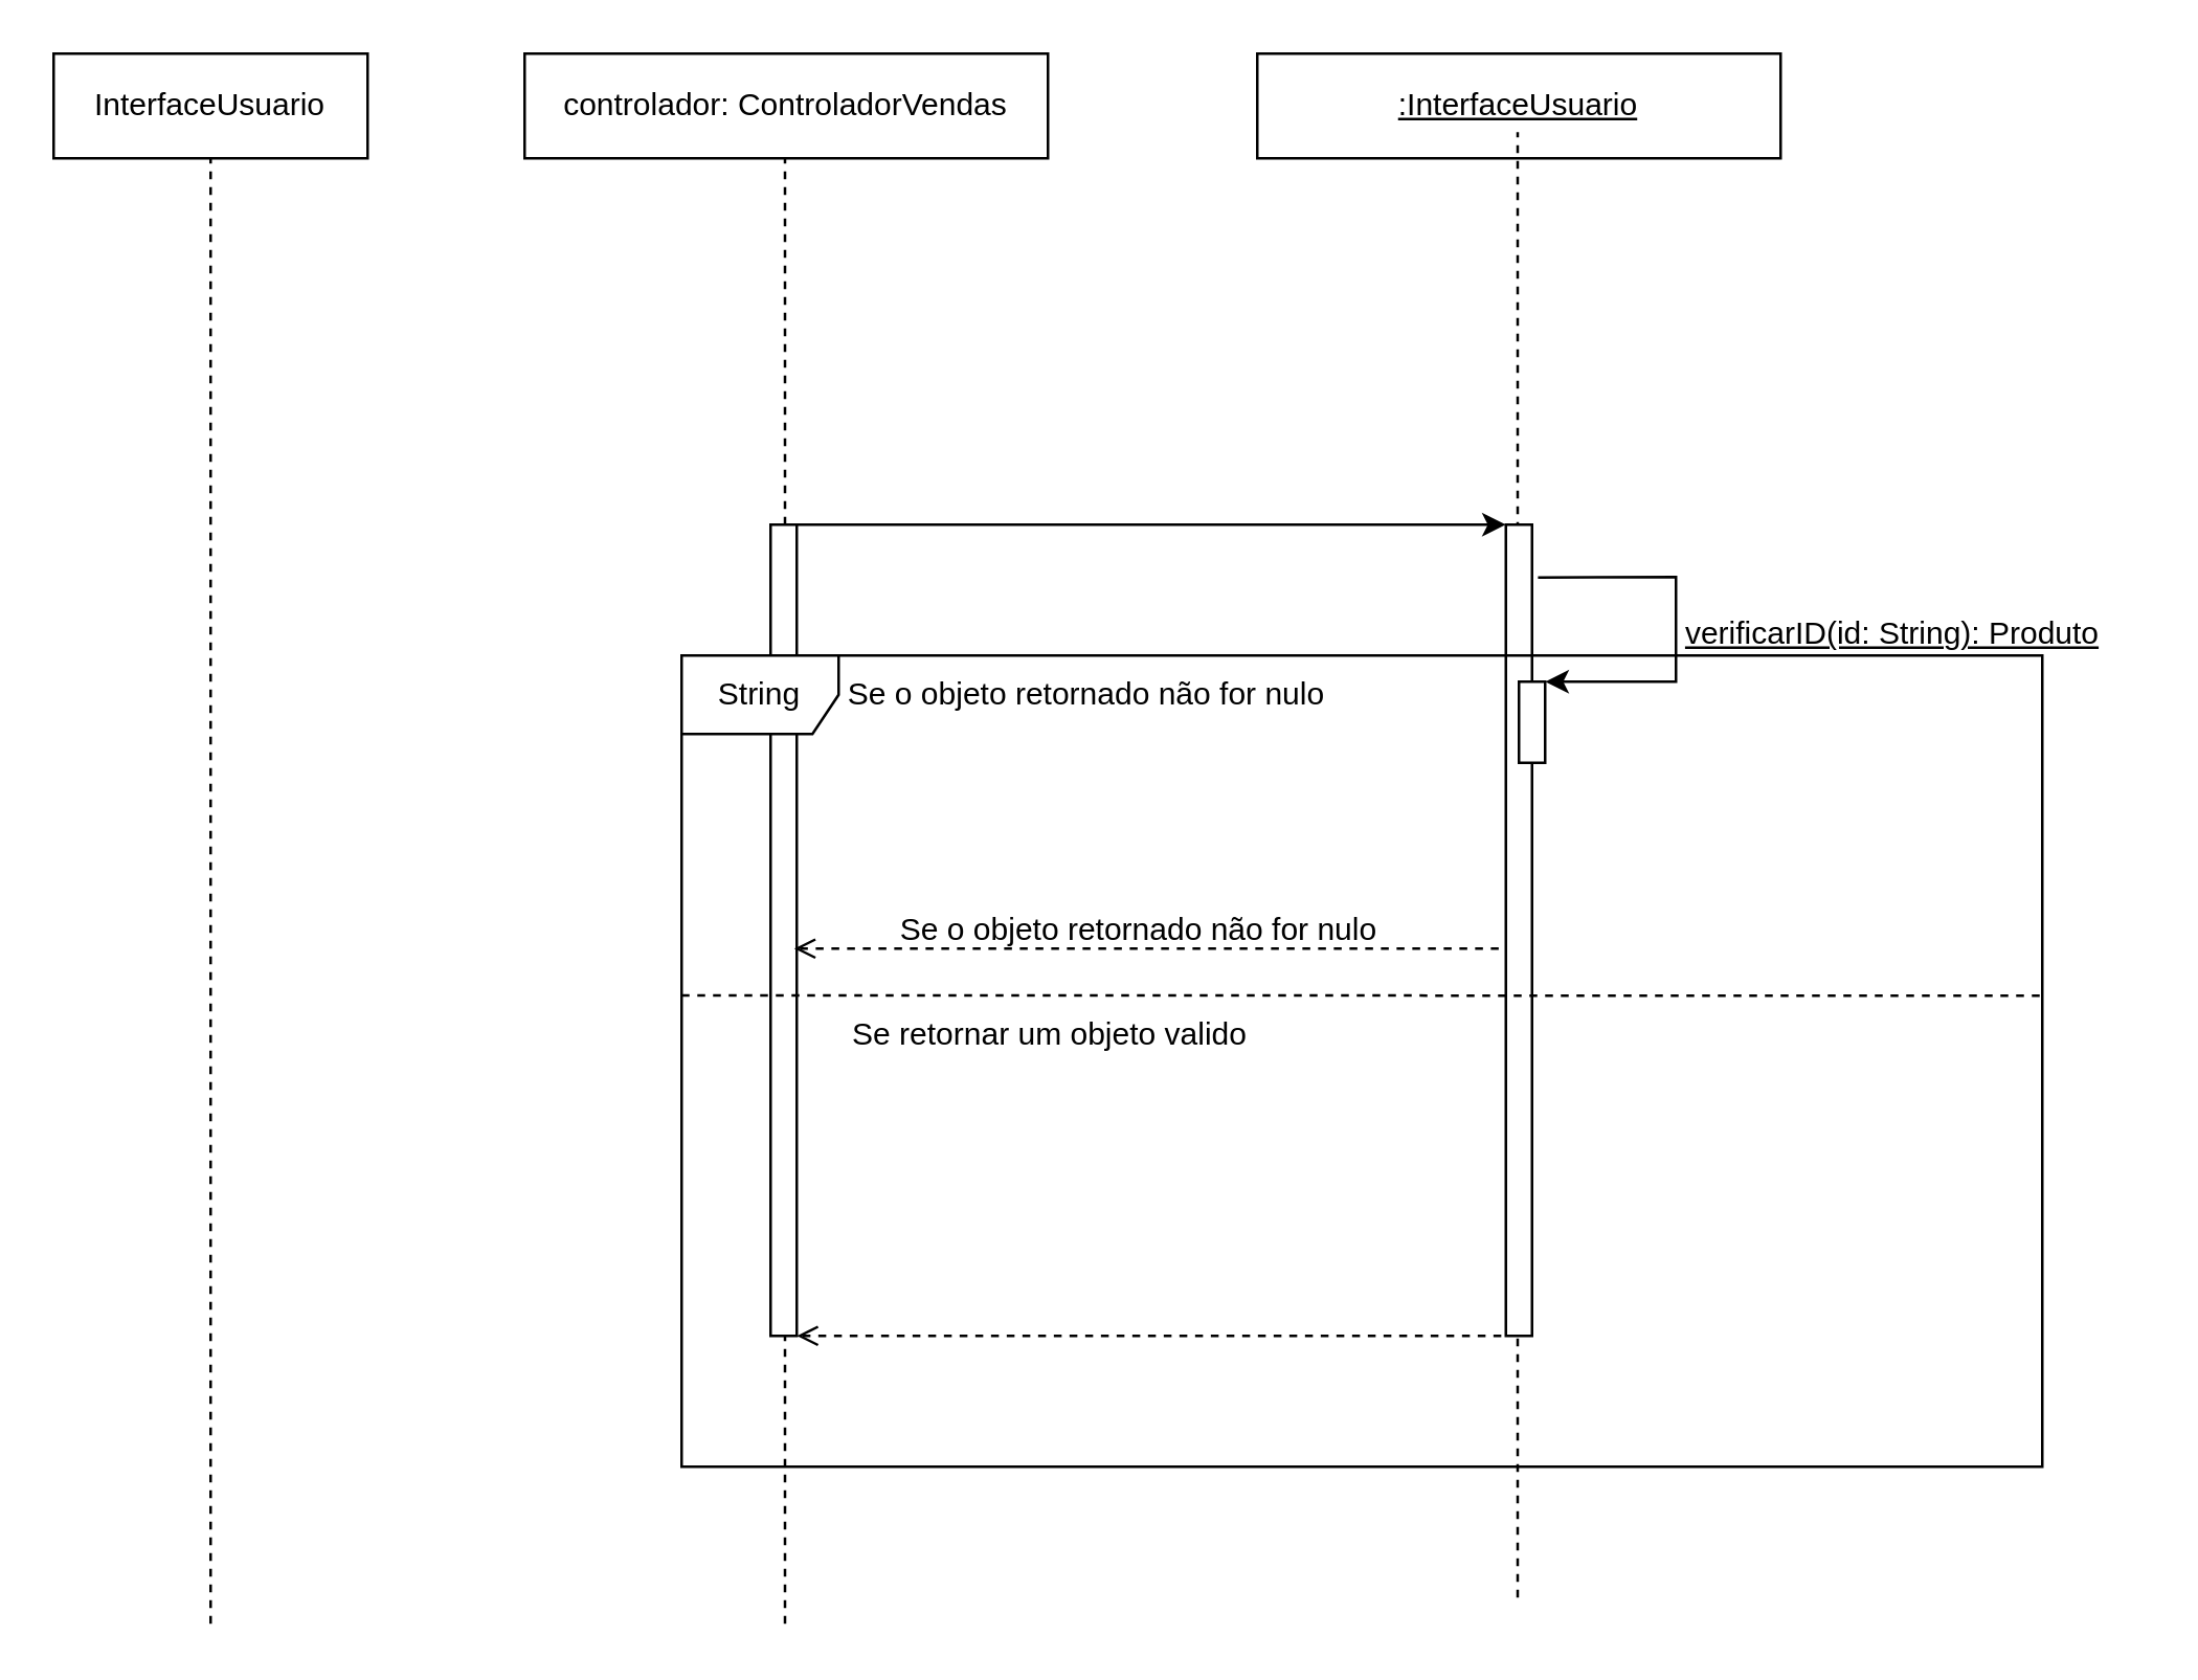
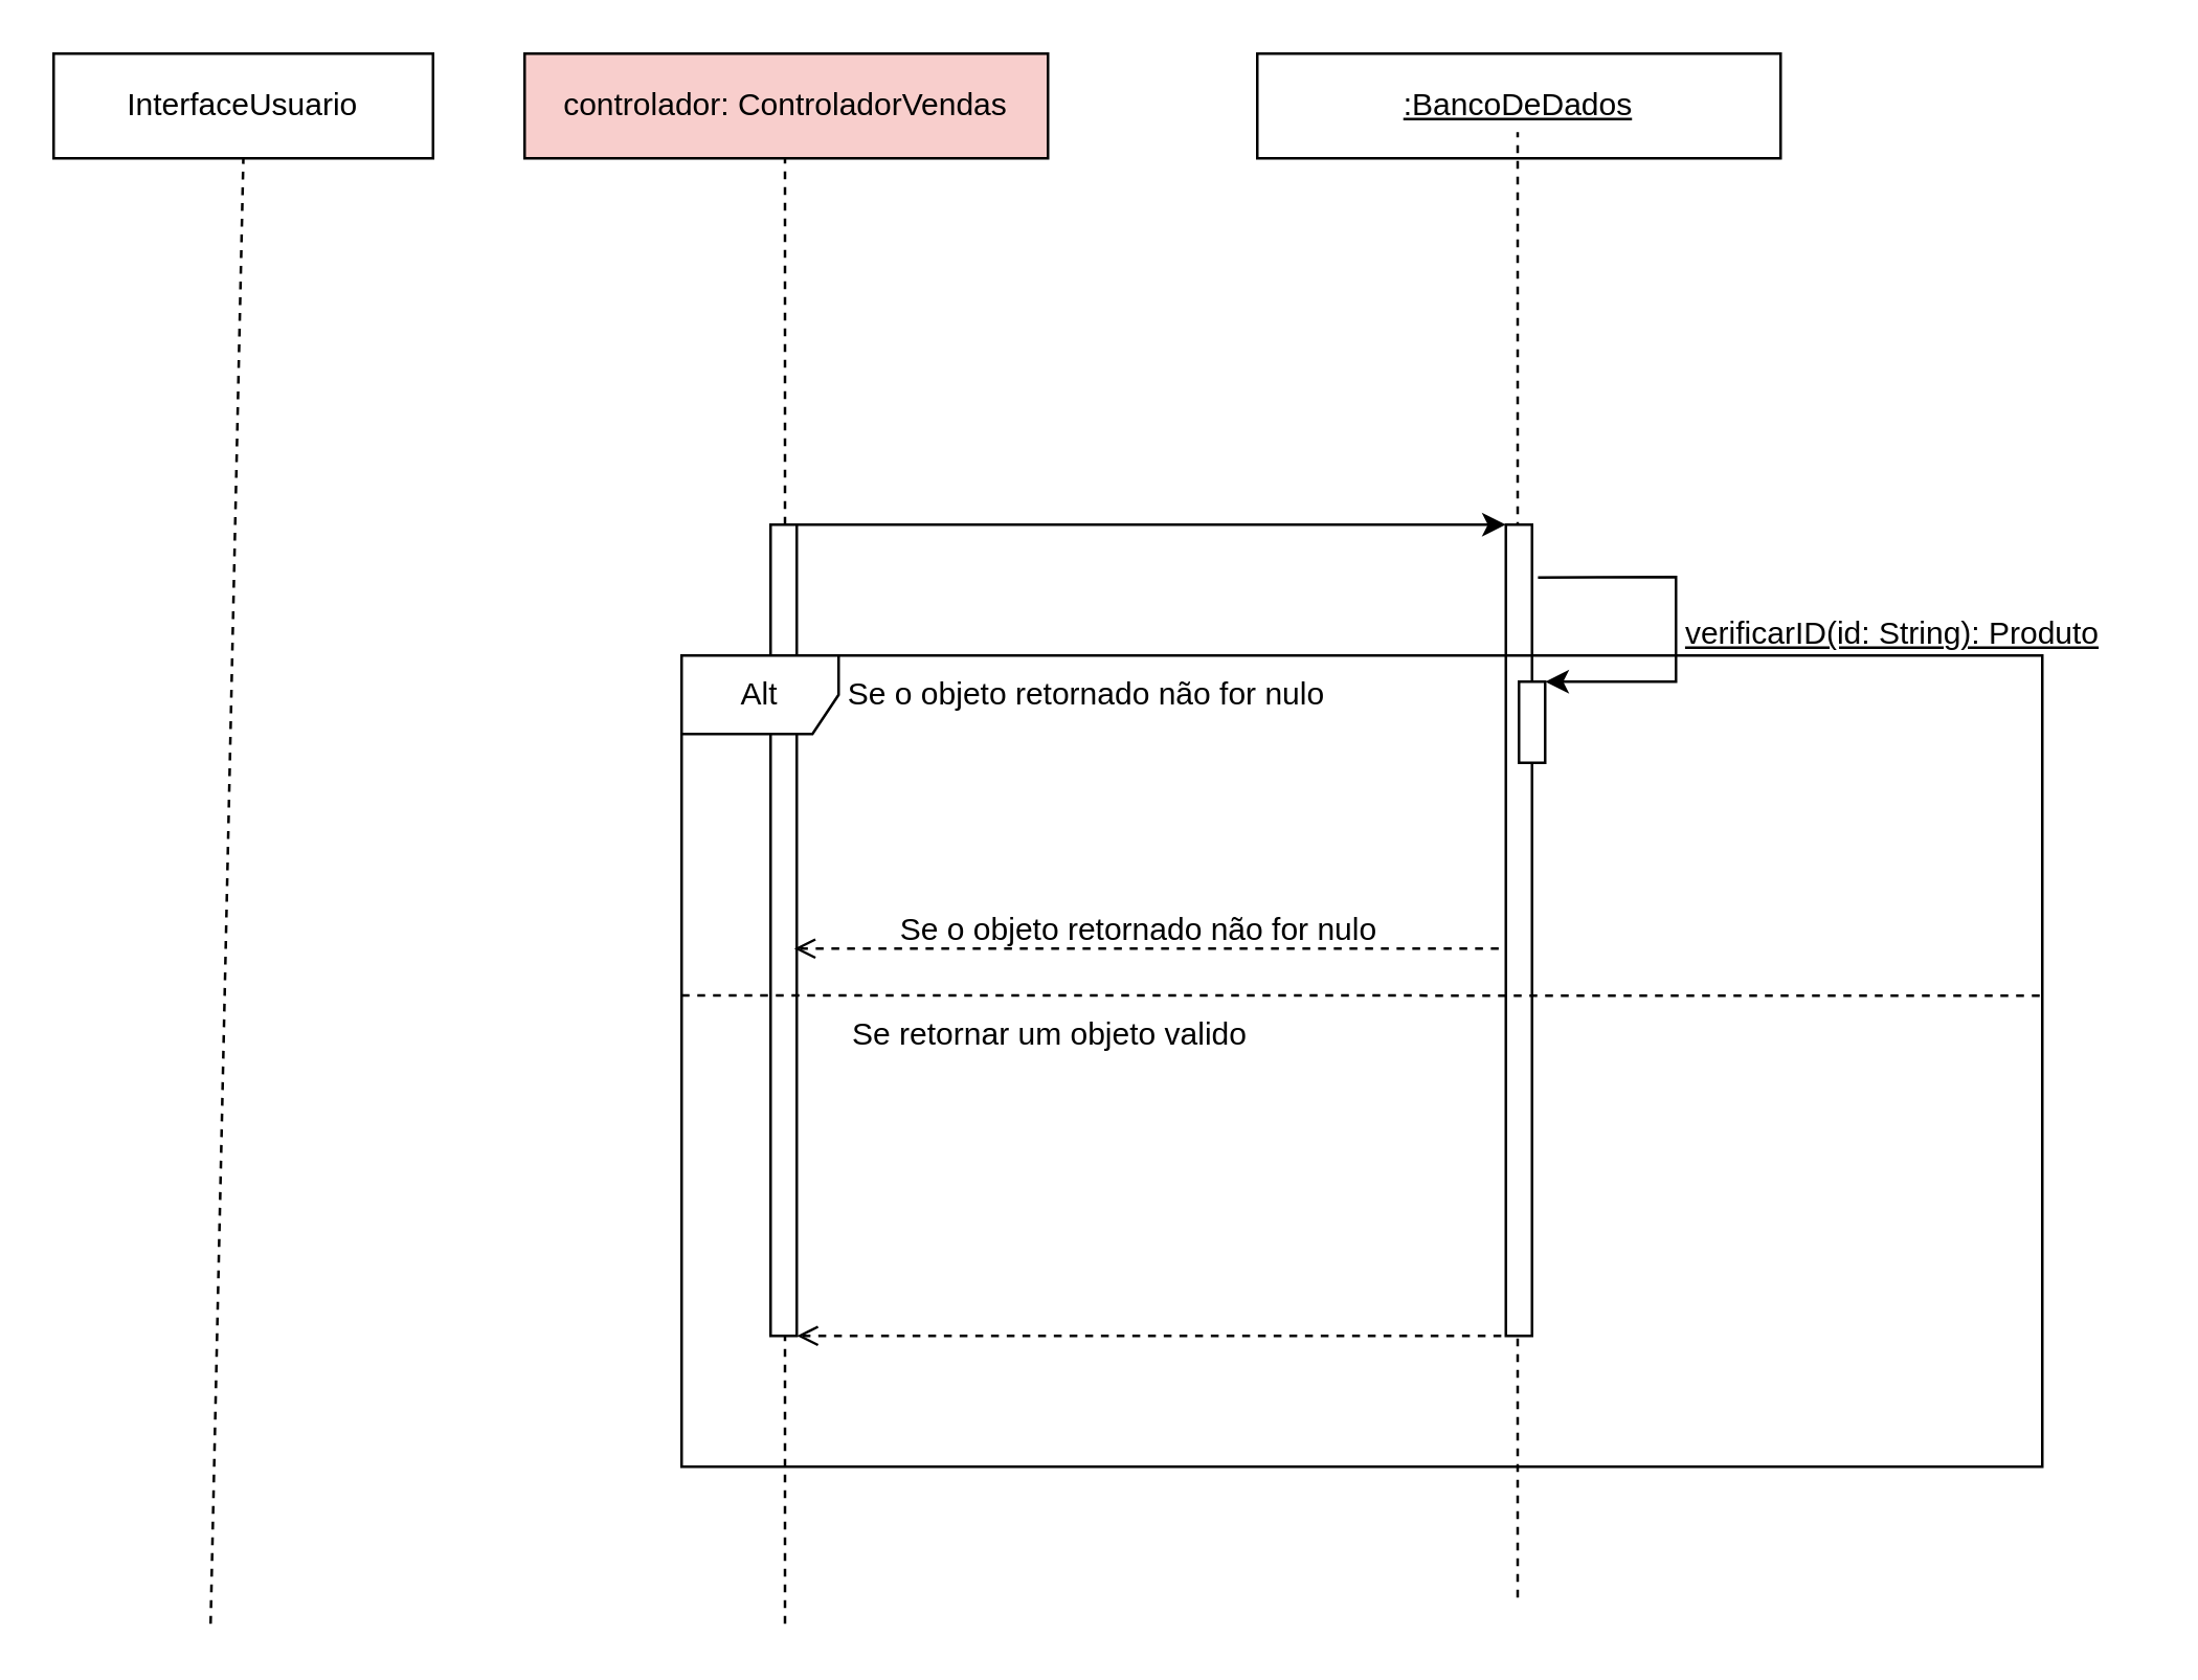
  <mxCell id="0" />
  <mxCell id="1" parent="0" />
- <mxCell id="2" value="InterfaceUsuario" style="rounded=0;whiteSpace=wrap;html=1;" vertex="1" parent="1"><mxGeometry x="20" y="20" width="120" height="40" as="geometry" /></mxCell>
+ <mxCell id="2" value="InterfaceUsuario" style="rounded=0;whiteSpace=wrap;html=1;" vertex="1" parent="1"><mxGeometry x="20" y="20" width="145" height="40" as="geometry" /></mxCell>
  <mxCell id="3" value="" style="endArrow=none;dashed=1;html=1;rounded=0;entryX=0.5;entryY=1;entryDx=0;entryDy=0;" edge="1" parent="1" target="2"><mxGeometry width="50" height="50" relative="1" as="geometry"><mxPoint x="80" y="620" as="sourcePoint" /><mxPoint x="80" y="320" as="targetPoint" /></mxGeometry></mxCell>
- <mxCell id="4" value="controlador: ControladorVendas" style="rounded=0;whiteSpace=wrap;html=1;" vertex="1" parent="1"><mxGeometry y="20" width="200" height="40" as="geometry" x="200" /></mxCell>
+ <mxCell id="4" value="controlador: ControladorVendas" style="rounded=0;whiteSpace=wrap;html=1;fillColor=#f8cecc;" vertex="1" parent="1"><mxGeometry y="20" width="200" height="40" as="geometry" x="200" /></mxCell>
  <mxCell id="5" value="" style="endArrow=none;dashed=1;html=1;rounded=0;entryX=0.5;entryY=1;entryDx=0;entryDy=0;" edge="1" parent="1"><mxGeometry width="50" height="50" relative="1" as="geometry"><mxPoint x="299.5" y="620" as="sourcePoint" /><mxPoint x="299.5" y="60" as="targetPoint" /></mxGeometry></mxCell>
- <mxCell id="6" value="&lt;u&gt;:InterfaceUsuario&lt;/u&gt;" style="rounded=0;whiteSpace=wrap;html=1;" vertex="1" parent="1"><mxGeometry x="480" y="20" width="200" height="40" as="geometry" /></mxCell>
+ <mxCell id="6" value="&lt;u&gt;:BancoDeDados&lt;/u&gt;" style="rounded=0;whiteSpace=wrap;html=1;" vertex="1" parent="1"><mxGeometry x="480" y="20" width="200" height="40" as="geometry" /></mxCell>
  <mxCell id="7" value="" style="endArrow=none;dashed=1;html=1;rounded=0;entryX=0.5;entryY=1;entryDx=0;entryDy=0;" edge="1" parent="1"><mxGeometry width="50" height="50" relative="1" as="geometry"><mxPoint x="579.5" y="610" as="sourcePoint" /><mxPoint x="579.5" y="50" as="targetPoint" /></mxGeometry></mxCell>
  <mxCell id="8" value="" style="rounded=0;whiteSpace=wrap;html=1;" vertex="1" parent="1"><mxGeometry x="294" y="200" width="10" height="310" as="geometry" /></mxCell>
  <mxCell id="9" value="" style="endArrow=classic;html=1;rounded=0;exitX=1;exitY=0;exitDx=0;exitDy=0;entryX=0;entryY=0;entryDx=0;entryDy=0;" edge="1" parent="1" source="8" target="10"><mxGeometry width="50" height="50" relative="1" as="geometry"><mxPoint x="400" y="360" as="sourcePoint" /><mxPoint x="570" y="200" as="targetPoint" /></mxGeometry></mxCell>
  <mxCell id="10" value="" style="rounded=0;whiteSpace=wrap;html=1;" vertex="1" parent="1"><mxGeometry x="575" y="200" width="10" height="310" as="geometry" /></mxCell>
  <mxCell id="11" value="" style="endArrow=none;dashed=1;html=1;rounded=0;entryX=0;entryY=1;entryDx=0;entryDy=0;exitX=1;exitY=1;exitDx=0;exitDy=0;startArrow=open;startFill=0;" edge="1" parent="1" source="8" target="10"><mxGeometry width="50" height="50" relative="1" as="geometry"><mxPoint x="310" y="230" as="sourcePoint" /><mxPoint x="460" y="200" as="targetPoint" /></mxGeometry></mxCell>
  <mxCell id="12" value="" style="rounded=0;whiteSpace=wrap;html=1;" vertex="1" parent="1"><mxGeometry x="580" y="260" width="10" height="31" as="geometry" /></mxCell>
  <mxCell id="13" value="" style="endArrow=classic;html=1;rounded=0;exitX=1.227;exitY=0.065;exitDx=0;exitDy=0;entryX=1;entryY=0;entryDx=0;entryDy=0;exitPerimeter=0;" edge="1" parent="1" source="10" target="12"><mxGeometry width="50" height="50" relative="1" as="geometry"><mxPoint x="630" y="280" as="sourcePoint" /><mxPoint x="600" y="270" as="targetPoint" /><Array as="points"><mxPoint x="640" y="220" /><mxPoint x="640" y="260" /></Array></mxGeometry></mxCell>
  <mxCell id="14" value="&lt;u&gt;verificarID(id: String): Produto&lt;/u&gt;" style="text;html=1;align=center;verticalAlign=middle;whiteSpace=wrap;rounded=0;" vertex="1" parent="1"><mxGeometry x="628" y="227" width="190" height="30" as="geometry" /></mxCell>
- <mxCell id="15" value="String" style="shape=umlFrame;whiteSpace=wrap;html=1;pointerEvents=0;" vertex="1" parent="1"><mxGeometry x="260" y="250" width="520" height="310" as="geometry" /></mxCell>
+ <mxCell id="15" value="Alt" style="shape=umlFrame;whiteSpace=wrap;html=1;pointerEvents=0;" vertex="1" parent="1"><mxGeometry x="260" y="250" width="520" height="310" as="geometry" /></mxCell>
  <mxCell id="16" value="Se o objeto retornado não for nulo" style="text;html=1;align=center;verticalAlign=middle;whiteSpace=wrap;rounded=0;" vertex="1" parent="1"><mxGeometry x="300" y="250" width="230" height="30" as="geometry" /></mxCell>
  <mxCell id="17" value="" style="endArrow=none;dashed=1;html=1;rounded=0;exitX=0;exitY=0.419;exitDx=0;exitDy=0;exitPerimeter=0;" edge="1" parent="1" source="15"><mxGeometry width="50" height="50" relative="1" as="geometry"><mxPoint x="400" y="430" as="sourcePoint" /><mxPoint x="780" y="380" as="targetPoint" /></mxGeometry></mxCell>
  <mxCell id="18" value="Se retornar um objeto valido" style="text;html=1;align=center;verticalAlign=middle;whiteSpace=wrap;rounded=0;" vertex="1" parent="1"><mxGeometry x="286" y="380" width="230" height="30" as="geometry" /></mxCell>
  <mxCell id="19" value="" style="endArrow=none;dashed=1;html=1;rounded=0;entryX=0;entryY=1;entryDx=0;entryDy=0;exitX=1;exitY=1;exitDx=0;exitDy=0;startArrow=open;startFill=0;" edge="1" parent="1"><mxGeometry width="50" height="50" relative="1" as="geometry"><mxPoint x="303" y="362" as="sourcePoint" /><mxPoint x="574" y="362" as="targetPoint" /></mxGeometry></mxCell>
  <mxCell id="20" value="Se o objeto retornado não for nulo" style="text;html=1;align=center;verticalAlign=middle;whiteSpace=wrap;rounded=0;" vertex="1" parent="1"><mxGeometry x="320" y="340" width="230" height="30" as="geometry" /></mxCell>
